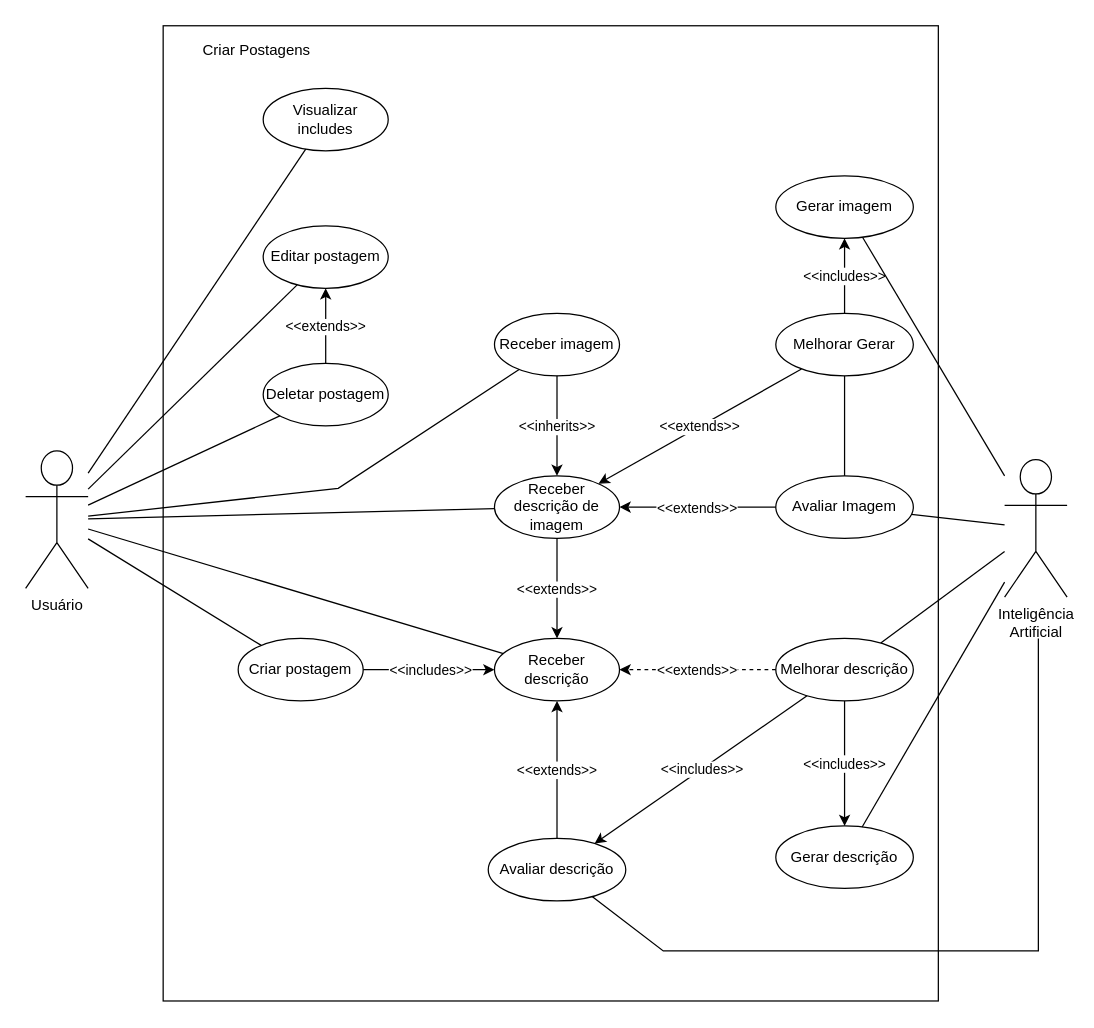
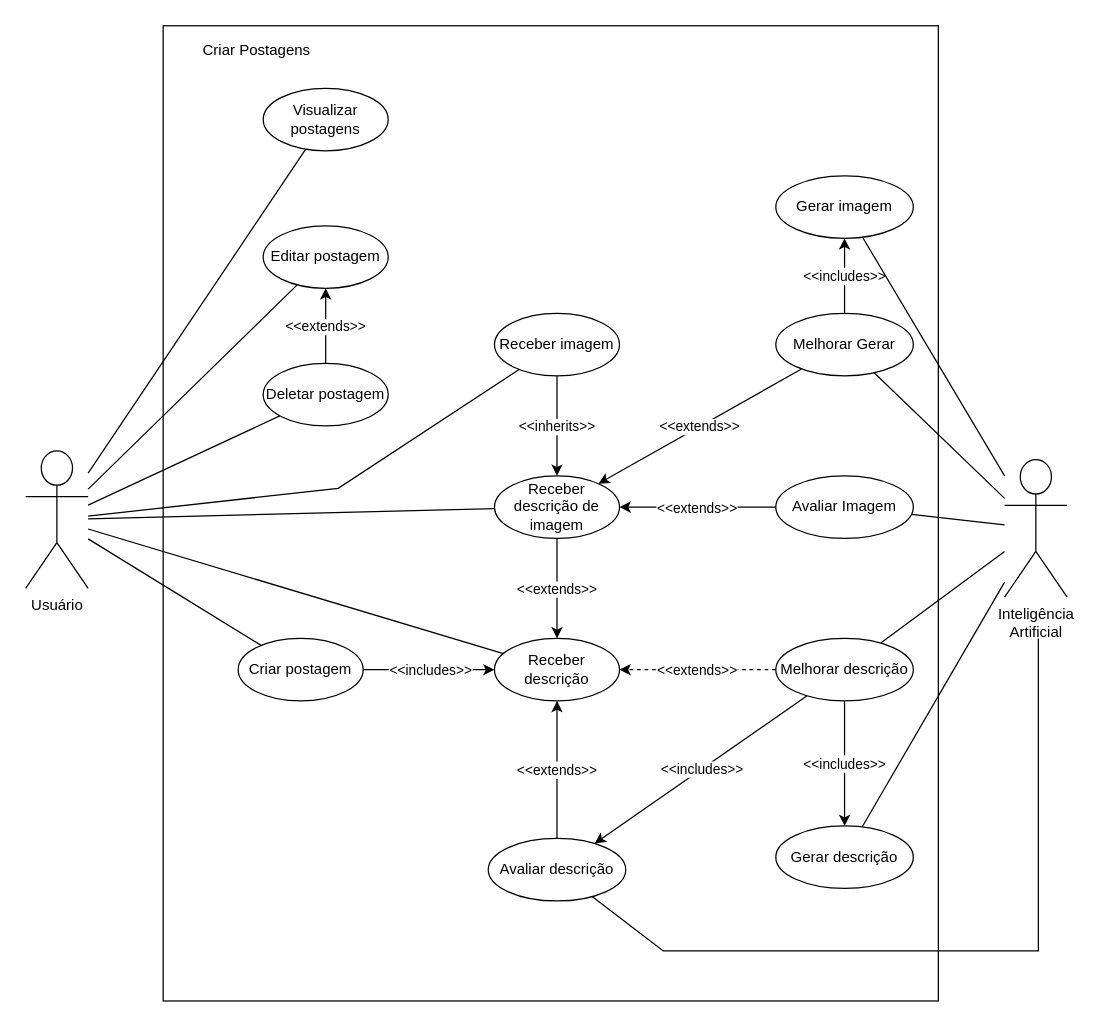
  <mxCell id="0" />
  <mxCell id="1" parent="0" />
  <mxCell id="2" value="" style="rounded=0;whiteSpace=wrap;html=1;" vertex="1" parent="1"><mxGeometry x="130" y="20" width="620" height="780" as="geometry" /></mxCell>
  <mxCell id="3" value="Criar postagem" style="ellipse;whiteSpace=wrap;html=1;" vertex="1" parent="1"><mxGeometry x="190" y="510" width="100" height="50" as="geometry" /></mxCell>
  <mxCell id="4" value="Deletar postagem" style="ellipse;whiteSpace=wrap;html=1;" vertex="1" parent="1"><mxGeometry x="210" y="290" width="100" height="50" as="geometry" /></mxCell>
  <mxCell id="5" value="Editar postagem" style="ellipse;whiteSpace=wrap;html=1;" vertex="1" parent="1"><mxGeometry x="210" y="180" width="100" height="50" as="geometry" /></mxCell>
  <mxCell id="6" value="Receber descrição" style="ellipse;whiteSpace=wrap;html=1;" vertex="1" parent="1"><mxGeometry x="395" y="510" width="100" height="50" as="geometry" /></mxCell>
  <mxCell id="7" value="Avaliar descrição" style="ellipse;whiteSpace=wrap;html=1;" vertex="1" parent="1"><mxGeometry x="390" y="670" width="110" height="50" as="geometry" /></mxCell>
  <mxCell id="8" value="Melhorar descrição" style="ellipse;whiteSpace=wrap;html=1;" vertex="1" parent="1"><mxGeometry x="620" y="510" width="110" height="50" as="geometry" /></mxCell>
  <mxCell id="9" value="" style="endArrow=classic;html=1;rounded=0;" edge="1" parent="1" source="8" target="7"><mxGeometry relative="1" as="geometry"><mxPoint x="570" y="800" as="sourcePoint" /><mxPoint x="670" y="800" as="targetPoint" /></mxGeometry></mxCell>
  <mxCell id="10" value="&amp;lt;&amp;lt;includes&amp;gt;&amp;gt;" style="edgeLabel;resizable=0;html=1;align=center;verticalAlign=middle;" connectable="0" vertex="1" parent="9"><mxGeometry relative="1" as="geometry" /></mxCell>
  <mxCell id="11" value="Receber descrição de imagem" style="ellipse;whiteSpace=wrap;html=1;" vertex="1" parent="1"><mxGeometry x="395" y="380" width="100" height="50" as="geometry" /></mxCell>
  <mxCell id="12" value="" style="endArrow=classic;html=1;rounded=0;" edge="1" parent="1" source="3" target="6"><mxGeometry relative="1" as="geometry"><mxPoint x="638" y="672" as="sourcePoint" /><mxPoint x="722" y="588" as="targetPoint" /></mxGeometry></mxCell>
  <mxCell id="13" value="&amp;lt;&amp;lt;includes&amp;gt;&amp;gt;" style="edgeLabel;resizable=0;html=1;align=center;verticalAlign=middle;" connectable="0" vertex="1" parent="12"><mxGeometry relative="1" as="geometry" /></mxCell>
  <mxCell id="14" value="" style="endArrow=classic;html=1;rounded=0;" edge="1" parent="1" source="11" target="6"><mxGeometry relative="1" as="geometry"><mxPoint x="479" y="597.18" as="sourcePoint" /><mxPoint x="600.318" y="589.996" as="targetPoint" /></mxGeometry></mxCell>
  <mxCell id="15" value="&amp;lt;&amp;lt;extends&amp;gt;&amp;gt;" style="edgeLabel;resizable=0;html=1;align=center;verticalAlign=middle;" connectable="0" vertex="1" parent="14"><mxGeometry relative="1" as="geometry"><mxPoint x="-1" as="offset" /></mxGeometry></mxCell>
  <mxCell id="16" value="z" style="endArrow=classic;html=1;rounded=0;" edge="1" parent="1" source="7" target="6"><mxGeometry relative="1" as="geometry"><mxPoint x="600" y="545" as="sourcePoint" /><mxPoint x="490" y="545" as="targetPoint" /></mxGeometry></mxCell>
  <mxCell id="17" value="&amp;lt;&amp;lt;extends&amp;gt;&amp;gt;" style="edgeLabel;resizable=0;html=1;align=center;verticalAlign=middle;" connectable="0" vertex="1" parent="16"><mxGeometry relative="1" as="geometry"><mxPoint x="-1" as="offset" /></mxGeometry></mxCell>
  <mxCell id="18" style="edgeStyle=orthogonalEdgeStyle;rounded=0;orthogonalLoop=1;jettySize=auto;html=1;exitX=0.5;exitY=1;exitDx=0;exitDy=0;" edge="1" parent="1" source="3" target="3"><mxGeometry relative="1" as="geometry" /></mxCell>
  <mxCell id="19" value="z" style="endArrow=classic;html=1;rounded=0;dashed=1;" edge="1" parent="1" source="8" target="6"><mxGeometry relative="1" as="geometry"><mxPoint x="600" y="626" as="sourcePoint" /><mxPoint x="488" y="564" as="targetPoint" /></mxGeometry></mxCell>
  <mxCell id="20" value="&amp;lt;&amp;lt;extends&amp;gt;&amp;gt;" style="edgeLabel;resizable=0;html=1;align=center;verticalAlign=middle;" connectable="0" vertex="1" parent="19"><mxGeometry relative="1" as="geometry"><mxPoint x="-1" as="offset" /></mxGeometry></mxCell>
- <mxCell id="21" value="Visualizar includes" style="ellipse;whiteSpace=wrap;html=1;" vertex="1" parent="1"><mxGeometry x="210" y="70" width="100" height="50" as="geometry" /></mxCell>
+ <mxCell id="21" value="Visualizar postagens" style="ellipse;whiteSpace=wrap;html=1;" vertex="1" parent="1"><mxGeometry x="210" y="70" width="100" height="50" as="geometry" /></mxCell>
  <mxCell id="22" value="Melhorar Gerar" style="ellipse;whiteSpace=wrap;html=1;" vertex="1" parent="1"><mxGeometry x="620" y="250" width="110" height="50" as="geometry" /></mxCell>
  <mxCell id="23" value="Gerar imagem" style="ellipse;whiteSpace=wrap;html=1;" vertex="1" parent="1"><mxGeometry x="620" y="140" width="110" height="50" as="geometry" /></mxCell>
  <mxCell id="24" value="" style="endArrow=classic;html=1;rounded=0;" edge="1" parent="1" source="22" target="11"><mxGeometry relative="1" as="geometry"><mxPoint x="645" y="545" as="sourcePoint" /><mxPoint x="505" y="545" as="targetPoint" /></mxGeometry></mxCell>
  <mxCell id="25" value="&amp;lt;&amp;lt;extends&amp;gt;&amp;gt;" style="edgeLabel;resizable=0;html=1;align=center;verticalAlign=middle;" connectable="0" vertex="1" parent="24"><mxGeometry relative="1" as="geometry"><mxPoint x="-1" as="offset" /></mxGeometry></mxCell>
  <mxCell id="26" value="Gerar descrição" style="ellipse;whiteSpace=wrap;html=1;" vertex="1" parent="1"><mxGeometry x="620" y="660" width="110" height="50" as="geometry" /></mxCell>
  <mxCell id="27" value="z" style="endArrow=classic;html=1;rounded=0;" edge="1" parent="1" source="8" target="26"><mxGeometry relative="1" as="geometry"><mxPoint x="530" y="760" as="sourcePoint" /><mxPoint x="455" y="570" as="targetPoint" /></mxGeometry></mxCell>
  <mxCell id="28" value="&amp;lt;&amp;lt;includes&amp;gt;&amp;gt;" style="edgeLabel;resizable=0;html=1;align=center;verticalAlign=middle;" connectable="0" vertex="1" parent="27"><mxGeometry relative="1" as="geometry"><mxPoint x="-1" as="offset" /></mxGeometry></mxCell>
  <mxCell id="29" value="z" style="endArrow=classic;html=1;rounded=0;" edge="1" parent="1" source="22" target="23"><mxGeometry relative="1" as="geometry"><mxPoint x="485" y="730" as="sourcePoint" /><mxPoint x="485" y="800" as="targetPoint" /></mxGeometry></mxCell>
  <mxCell id="30" value="&amp;lt;&amp;lt;includes&amp;gt;&amp;gt;" style="edgeLabel;resizable=0;html=1;align=center;verticalAlign=middle;" connectable="0" vertex="1" parent="29"><mxGeometry relative="1" as="geometry"><mxPoint x="-1" as="offset" /></mxGeometry></mxCell>
  <mxCell id="31" value="Avaliar Imagem" style="ellipse;whiteSpace=wrap;html=1;" vertex="1" parent="1"><mxGeometry x="620" y="380" width="110" height="50" as="geometry" /></mxCell>
  <mxCell id="32" value="" style="endArrow=classic;html=1;rounded=0;" edge="1" parent="1" source="31" target="11"><mxGeometry relative="1" as="geometry"><mxPoint x="695" y="450" as="sourcePoint" /><mxPoint x="695" y="520" as="targetPoint" /></mxGeometry></mxCell>
  <mxCell id="33" value="&amp;lt;&amp;lt;extends&amp;gt;&amp;gt;" style="edgeLabel;resizable=0;html=1;align=center;verticalAlign=middle;" connectable="0" vertex="1" parent="32"><mxGeometry relative="1" as="geometry"><mxPoint x="-1" as="offset" /></mxGeometry></mxCell>
  <mxCell id="34" value="Receber imagem" style="ellipse;whiteSpace=wrap;html=1;" vertex="1" parent="1"><mxGeometry x="395" y="250" width="100" height="50" as="geometry" /></mxCell>
  <mxCell id="35" value="" style="endArrow=classic;html=1;rounded=0;" edge="1" parent="1" source="34" target="11"><mxGeometry relative="1" as="geometry"><mxPoint x="630" y="415" as="sourcePoint" /><mxPoint x="510" y="415" as="targetPoint" /></mxGeometry></mxCell>
  <mxCell id="36" value="&amp;lt;&amp;lt;inherits&amp;gt;&amp;gt;" style="edgeLabel;resizable=0;html=1;align=center;verticalAlign=middle;" connectable="0" vertex="1" parent="35"><mxGeometry relative="1" as="geometry"><mxPoint x="-1" as="offset" /></mxGeometry></mxCell>
  <mxCell id="37" value="" style="endArrow=classic;html=1;rounded=0;" edge="1" parent="1" source="4" target="5"><mxGeometry relative="1" as="geometry"><mxPoint x="641" y="230" as="sourcePoint" /><mxPoint x="489" y="314" as="targetPoint" /></mxGeometry></mxCell>
  <mxCell id="38" value="&amp;lt;&amp;lt;extends&amp;gt;&amp;gt;" style="edgeLabel;resizable=0;html=1;align=center;verticalAlign=middle;" connectable="0" vertex="1" parent="37"><mxGeometry relative="1" as="geometry"><mxPoint x="-1" as="offset" /></mxGeometry></mxCell>
  <mxCell id="39" value="Usuário" style="shape=umlActor;verticalLabelPosition=bottom;verticalAlign=top;html=1;outlineConnect=0;" vertex="1" parent="1"><mxGeometry x="20" y="360" width="50" height="110" as="geometry" /></mxCell>
  <mxCell id="40" value="" style="endArrow=none;html=1;rounded=0;" edge="1" parent="1" source="4" target="39"><mxGeometry width="50" height="50" relative="1" as="geometry"><mxPoint x="140" y="490" as="sourcePoint" /><mxPoint x="190" y="440" as="targetPoint" /></mxGeometry></mxCell>
  <mxCell id="41" value="" style="endArrow=none;html=1;rounded=0;" edge="1" parent="1" source="39" target="3"><mxGeometry width="50" height="50" relative="1" as="geometry"><mxPoint x="0" y="650" as="sourcePoint" /><mxPoint x="50" y="600" as="targetPoint" /></mxGeometry></mxCell>
  <mxCell id="42" value="" style="endArrow=none;html=1;rounded=0;" edge="1" parent="1" source="5" target="39"><mxGeometry width="50" height="50" relative="1" as="geometry"><mxPoint x="170" y="448" as="sourcePoint" /><mxPoint x="0" y="459" as="targetPoint" /></mxGeometry></mxCell>
  <mxCell id="43" value="" style="endArrow=none;html=1;rounded=0;" edge="1" parent="1" source="21" target="39"><mxGeometry width="50" height="50" relative="1" as="geometry"><mxPoint x="180" y="458" as="sourcePoint" /><mxPoint x="10" y="469" as="targetPoint" /></mxGeometry></mxCell>
  <mxCell id="44" value="" style="endArrow=none;html=1;rounded=0;" edge="1" parent="1" source="39" target="6"><mxGeometry width="50" height="50" relative="1" as="geometry"><mxPoint x="0" y="465" as="sourcePoint" /><mxPoint x="179" y="530" as="targetPoint" /></mxGeometry></mxCell>
  <mxCell id="45" value="" style="endArrow=none;html=1;rounded=0;" edge="1" parent="1" source="39" target="11"><mxGeometry width="50" height="50" relative="1" as="geometry"><mxPoint x="0" y="463" as="sourcePoint" /><mxPoint x="408" y="536" as="targetPoint" /><Array as="points" /></mxGeometry></mxCell>
  <mxCell id="46" value="" style="endArrow=none;html=1;rounded=0;" edge="1" parent="1" source="39" target="34"><mxGeometry width="50" height="50" relative="1" as="geometry"><mxPoint x="-15" as="sourcePoint" y="460" /><mxPoint x="406" y="420" as="targetPoint" /><Array as="points"><mxPoint x="270" y="390" /></Array></mxGeometry></mxCell>
  <mxCell id="47" value="Inteligência &lt;br&gt;Artificial" style="shape=umlActor;verticalLabelPosition=bottom;verticalAlign=top;html=1;outlineConnect=0;" vertex="1" parent="1"><mxGeometry x="803" y="367" width="50" height="110" as="geometry" /></mxCell>
  <mxCell id="48" value="" style="endArrow=none;html=1;rounded=0;" edge="1" parent="1" source="31" target="47"><mxGeometry width="50" height="50" relative="1" as="geometry"><mxPoint x="500" y="470" as="sourcePoint" /><mxPoint x="550" y="420" as="targetPoint" /></mxGeometry></mxCell>
- <mxCell id="49" value="" style="endArrow=none;html=1;rounded=0;" edge="1" parent="1" source="22" target="31"><mxGeometry width="50" height="50" relative="1" as="geometry"><mxPoint x="739" y="419" as="sourcePoint" /><mxPoint x="910" y="433" as="targetPoint" /></mxGeometry></mxCell>
+ <mxCell id="49" value="" style="endArrow=none;html=1;rounded=0;" edge="1" parent="1" source="22" target="47"><mxGeometry width="50" height="50" relative="1" as="geometry"><mxPoint x="739" y="419" as="sourcePoint" /><mxPoint x="910" y="433" as="targetPoint" /></mxGeometry></mxCell>
  <mxCell id="50" value="" style="endArrow=none;html=1;rounded=0;" edge="1" parent="1" source="23" target="47"><mxGeometry width="50" height="50" relative="1" as="geometry"><mxPoint x="718" y="305" as="sourcePoint" /><mxPoint x="910" y="420" as="targetPoint" /></mxGeometry></mxCell>
  <mxCell id="51" value="" style="endArrow=none;html=1;rounded=0;" edge="1" parent="1" source="7"><mxGeometry width="50" height="50" relative="1" as="geometry"><mxPoint x="739" y="419" as="sourcePoint" /><mxPoint x="830" y="510" as="targetPoint" /><Array as="points"><mxPoint x="530" y="760" /><mxPoint x="830" y="760" /><mxPoint x="830" y="610" /></Array></mxGeometry></mxCell>
  <mxCell id="52" value="" style="endArrow=none;html=1;rounded=0;" edge="1" parent="1" source="8" target="47"><mxGeometry width="50" height="50" relative="1" as="geometry"><mxPoint x="500" y="620" as="sourcePoint" /><mxPoint x="550" y="570" as="targetPoint" /></mxGeometry></mxCell>
  <mxCell id="53" value="" style="endArrow=none;html=1;rounded=0;" edge="1" parent="1" source="26" target="47"><mxGeometry width="50" height="50" relative="1" as="geometry"><mxPoint x="500" y="520" as="sourcePoint" /><mxPoint x="550" y="470" as="targetPoint" /></mxGeometry></mxCell>
  <mxCell id="54" value="Criar Postagens" style="text;html=1;strokeColor=none;fillColor=none;align=center;verticalAlign=middle;whiteSpace=wrap;rounded=0;" vertex="1" parent="1"><mxGeometry x="130" y="20" width="150" height="40" as="geometry" /></mxCell>
